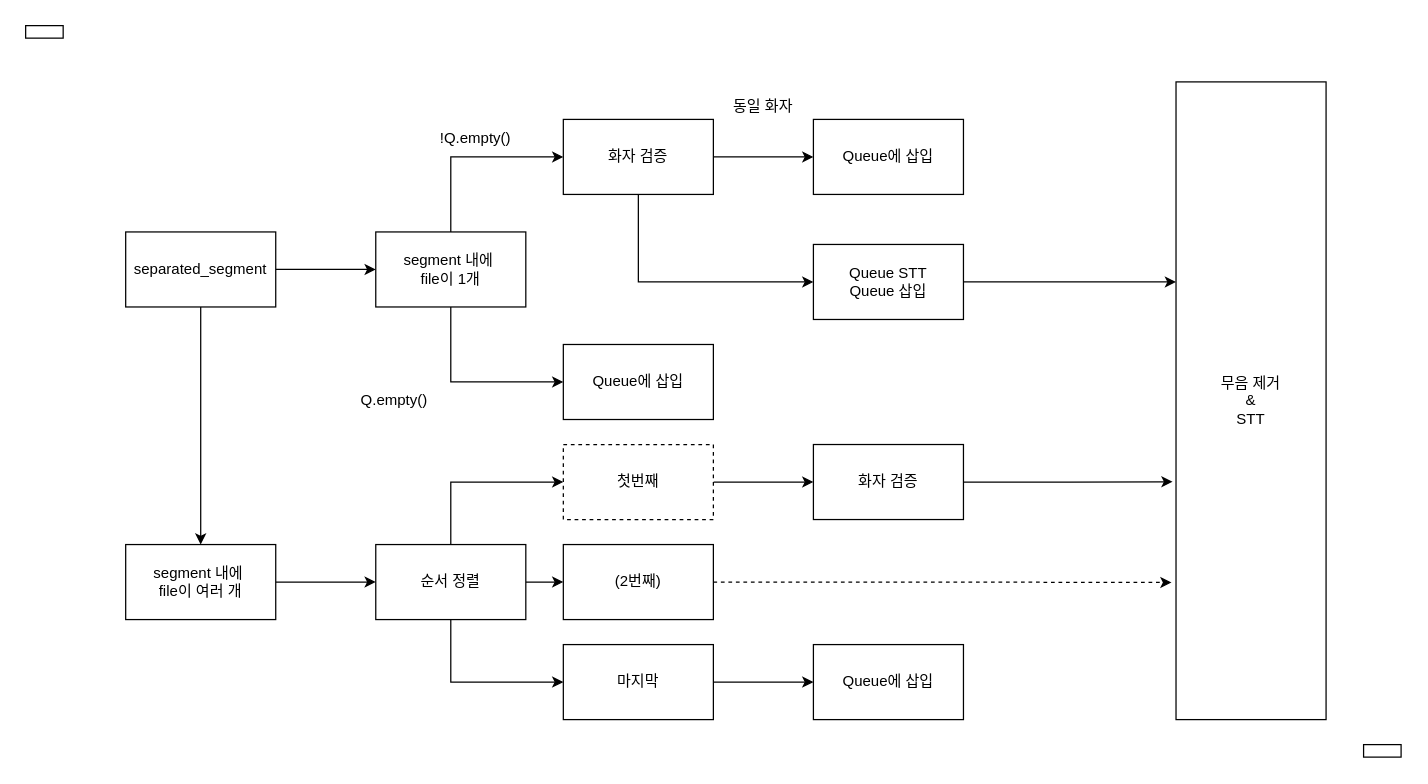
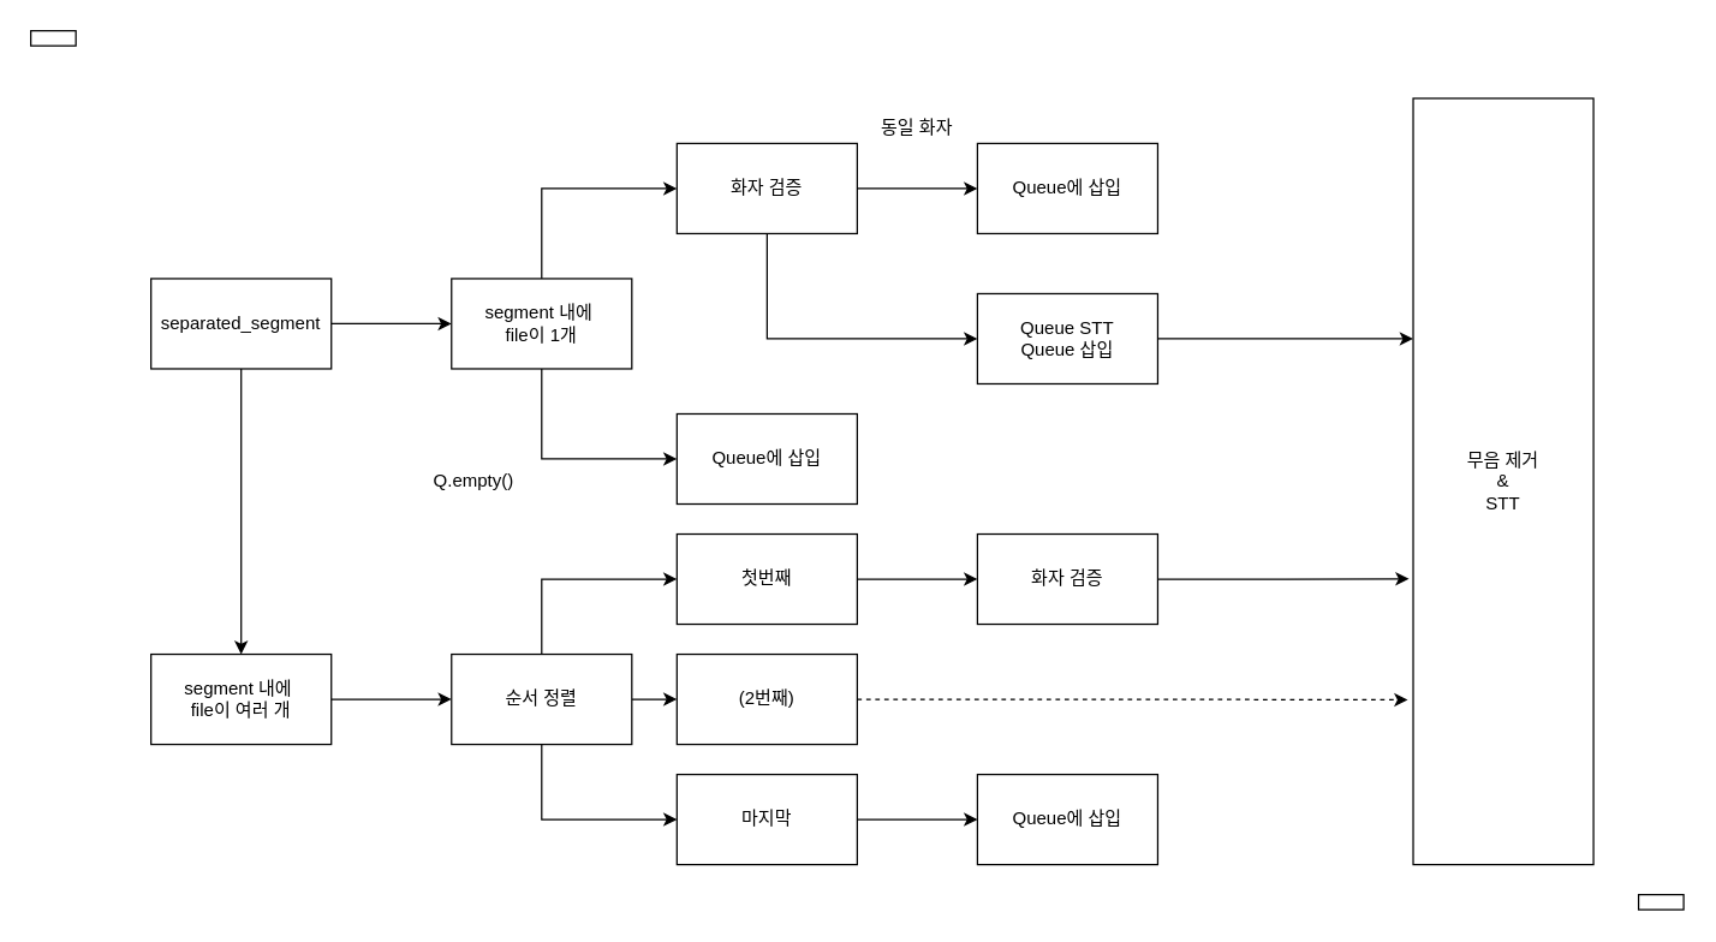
  <mxCell id="0" />
  <mxCell id="1" parent="0" />
  <mxCell id="2" value="" style="edgeStyle=orthogonalEdgeStyle;rounded=0;orthogonalLoop=1;jettySize=auto;html=1;" edge="1" parent="1" source="4" target="7"><mxGeometry relative="1" as="geometry" /></mxCell>
  <mxCell id="3" value="" style="edgeStyle=orthogonalEdgeStyle;rounded=0;orthogonalLoop=1;jettySize=auto;html=1;" edge="1" parent="1" source="4" target="9"><mxGeometry relative="1" as="geometry" /></mxCell>
  <mxCell id="4" value="separated_segment" style="rounded=0;whiteSpace=wrap;html=1;" vertex="1" parent="1"><mxGeometry x="100" y="185" width="120" height="60" as="geometry" /></mxCell>
  <mxCell id="5" style="edgeStyle=orthogonalEdgeStyle;rounded=0;orthogonalLoop=1;jettySize=auto;html=1;exitX=0.5;exitY=0;exitDx=0;exitDy=0;entryX=0;entryY=0.5;entryDx=0;entryDy=0;" edge="1" parent="1" source="7" target="12"><mxGeometry relative="1" as="geometry" /></mxCell>
  <mxCell id="6" style="edgeStyle=orthogonalEdgeStyle;rounded=0;orthogonalLoop=1;jettySize=auto;html=1;entryX=0;entryY=0.5;entryDx=0;entryDy=0;" edge="1" parent="1" source="7" target="13"><mxGeometry relative="1" as="geometry"><Array as="points"><mxPoint x="360" y="305" /><mxPoint x="450" y="305" /></Array></mxGeometry></mxCell>
  <mxCell id="7" value="segment 내에&amp;nbsp;&lt;br&gt;file이 1개" style="whiteSpace=wrap;html=1;rounded=0;" vertex="1" parent="1"><mxGeometry x="300" y="185" width="120" height="60" as="geometry" /></mxCell>
  <mxCell id="8" value="" style="edgeStyle=orthogonalEdgeStyle;rounded=0;orthogonalLoop=1;jettySize=auto;html=1;" edge="1" parent="1" source="9" target="20"><mxGeometry relative="1" as="geometry" /></mxCell>
  <mxCell id="9" value="segment 내에&amp;nbsp;&lt;br&gt;file이 여러 개" style="whiteSpace=wrap;html=1;rounded=0;" vertex="1" parent="1"><mxGeometry x="100" y="435" width="120" height="60" as="geometry" /></mxCell>
  <mxCell id="10" value="" style="edgeStyle=orthogonalEdgeStyle;rounded=0;orthogonalLoop=1;jettySize=auto;html=1;" edge="1" parent="1" source="12" target="14"><mxGeometry relative="1" as="geometry" /></mxCell>
  <mxCell id="11" value="" style="edgeStyle=orthogonalEdgeStyle;rounded=0;orthogonalLoop=1;jettySize=auto;html=1;" edge="1" parent="1" source="12" target="16"><mxGeometry relative="1" as="geometry"><Array as="points"><mxPoint x="510" y="225" /></Array></mxGeometry></mxCell>
  <mxCell id="12" value="화자 검증" style="whiteSpace=wrap;html=1;rounded=0;" vertex="1" parent="1"><mxGeometry x="450" y="95" width="120" height="60" as="geometry" /></mxCell>
  <mxCell id="13" value="Queue에 삽입" style="whiteSpace=wrap;html=1;rounded=0;" vertex="1" parent="1"><mxGeometry x="450" y="275" width="120" height="60" as="geometry" /></mxCell>
  <mxCell id="14" value="Queue에 삽입" style="whiteSpace=wrap;html=1;rounded=0;" vertex="1" parent="1"><mxGeometry x="650" y="95" width="120" height="60" as="geometry" /></mxCell>
  <mxCell id="15" value="" style="edgeStyle=orthogonalEdgeStyle;rounded=0;orthogonalLoop=1;jettySize=auto;html=1;" edge="1" parent="1" source="16" target="30"><mxGeometry relative="1" as="geometry"><Array as="points"><mxPoint x="900" y="225" /><mxPoint x="900" y="225" /></Array></mxGeometry></mxCell>
  <mxCell id="16" value="Queue STT&lt;br&gt;Queue 삽입" style="whiteSpace=wrap;html=1;rounded=0;" vertex="1" parent="1"><mxGeometry x="650" y="195" width="120" height="60" as="geometry" /></mxCell>
  <mxCell id="17" value="" style="edgeStyle=orthogonalEdgeStyle;rounded=0;orthogonalLoop=1;jettySize=auto;html=1;" edge="1" parent="1" source="20" target="22"><mxGeometry relative="1" as="geometry" /></mxCell>
  <mxCell id="18" value="" style="edgeStyle=orthogonalEdgeStyle;rounded=0;orthogonalLoop=1;jettySize=auto;html=1;" edge="1" parent="1" source="20" target="24"><mxGeometry relative="1" as="geometry"><Array as="points"><mxPoint x="360" y="385" /></Array></mxGeometry></mxCell>
  <mxCell id="19" value="" style="edgeStyle=orthogonalEdgeStyle;rounded=0;orthogonalLoop=1;jettySize=auto;html=1;" edge="1" parent="1" source="20" target="26"><mxGeometry relative="1" as="geometry"><Array as="points"><mxPoint x="360" y="545" /></Array></mxGeometry></mxCell>
  <mxCell id="20" value="순서 정렬" style="whiteSpace=wrap;html=1;rounded=0;" vertex="1" parent="1"><mxGeometry x="300" y="435" width="120" height="60" as="geometry" /></mxCell>
  <mxCell id="21" style="edgeStyle=orthogonalEdgeStyle;rounded=0;orthogonalLoop=1;jettySize=auto;html=1;entryX=-0.03;entryY=0.785;entryDx=0;entryDy=0;entryPerimeter=0;dashed=1;" edge="1" parent="1" source="22" target="30"><mxGeometry relative="1" as="geometry" /></mxCell>
  <mxCell id="22" value="(2번째)" style="whiteSpace=wrap;html=1;rounded=0;" vertex="1" parent="1"><mxGeometry x="450" y="435" width="120" height="60" as="geometry" /></mxCell>
  <mxCell id="23" value="" style="edgeStyle=orthogonalEdgeStyle;rounded=0;orthogonalLoop=1;jettySize=auto;html=1;" edge="1" parent="1" source="24" target="28"><mxGeometry relative="1" as="geometry" /></mxCell>
- <mxCell id="24" value="첫번째" style="whiteSpace=wrap;html=1;rounded=0;dashed=1;" vertex="1" parent="1"><mxGeometry x="450" y="355" width="120" height="60" as="geometry" /></mxCell>
+ <mxCell id="24" value="첫번째" style="whiteSpace=wrap;html=1;rounded=0;" vertex="1" parent="1"><mxGeometry x="450" y="355" width="120" height="60" as="geometry" /></mxCell>
  <mxCell id="25" value="" style="edgeStyle=orthogonalEdgeStyle;rounded=0;orthogonalLoop=1;jettySize=auto;html=1;" edge="1" parent="1" source="26" target="29"><mxGeometry relative="1" as="geometry" /></mxCell>
  <mxCell id="26" value="마지막" style="whiteSpace=wrap;html=1;rounded=0;" vertex="1" parent="1"><mxGeometry x="450" y="515" width="120" height="60" as="geometry" /></mxCell>
  <mxCell id="27" style="edgeStyle=orthogonalEdgeStyle;rounded=0;orthogonalLoop=1;jettySize=auto;html=1;entryX=-0.023;entryY=0.627;entryDx=0;entryDy=0;entryPerimeter=0;" edge="1" parent="1" source="28" target="30"><mxGeometry relative="1" as="geometry" /></mxCell>
  <mxCell id="28" value="화자 검증" style="whiteSpace=wrap;html=1;rounded=0;" vertex="1" parent="1"><mxGeometry x="650" y="355" width="120" height="60" as="geometry" /></mxCell>
  <mxCell id="29" value="Queue에 삽입" style="whiteSpace=wrap;html=1;rounded=0;" vertex="1" parent="1"><mxGeometry x="650" y="515" width="120" height="60" as="geometry" /></mxCell>
  <mxCell id="30" value="무음 제거&lt;br&gt;&amp;amp;&lt;br&gt;STT" style="whiteSpace=wrap;html=1;rounded=0;" vertex="1" parent="1"><mxGeometry x="940" y="65" width="120" height="510" as="geometry" /></mxCell>
- <mxCell id="31" value="!Q.empty()" style="text;html=1;strokeColor=none;fillColor=none;align=center;verticalAlign=middle;whiteSpace=wrap;rounded=0;" vertex="1" parent="1"><mxGeometry x="350" y="95" width="60" height="30" as="geometry" /></mxCell>
  <mxCell id="32" value="Q.empty()" style="text;html=1;strokeColor=none;fillColor=none;align=center;verticalAlign=middle;whiteSpace=wrap;rounded=0;" vertex="1" parent="1"><mxGeometry x="285" y="305" width="60" height="30" as="geometry" /></mxCell>
  <mxCell id="33" value="동일 화자" style="text;html=1;strokeColor=none;fillColor=none;align=center;verticalAlign=middle;whiteSpace=wrap;rounded=0;" vertex="1" parent="1"><mxGeometry x="580" y="70" width="60" height="30" as="geometry" /></mxCell>
  <mxCell id="34" value="" style="rounded=0;whiteSpace=wrap;html=1;" vertex="1" parent="1"><mxGeometry x="20" width="30" height="10" as="geometry" y="20" /></mxCell>
  <mxCell id="35" value="" style="rounded=0;whiteSpace=wrap;html=1;" vertex="1" parent="1"><mxGeometry x="1090" y="595" width="30" height="10" as="geometry" /></mxCell>
